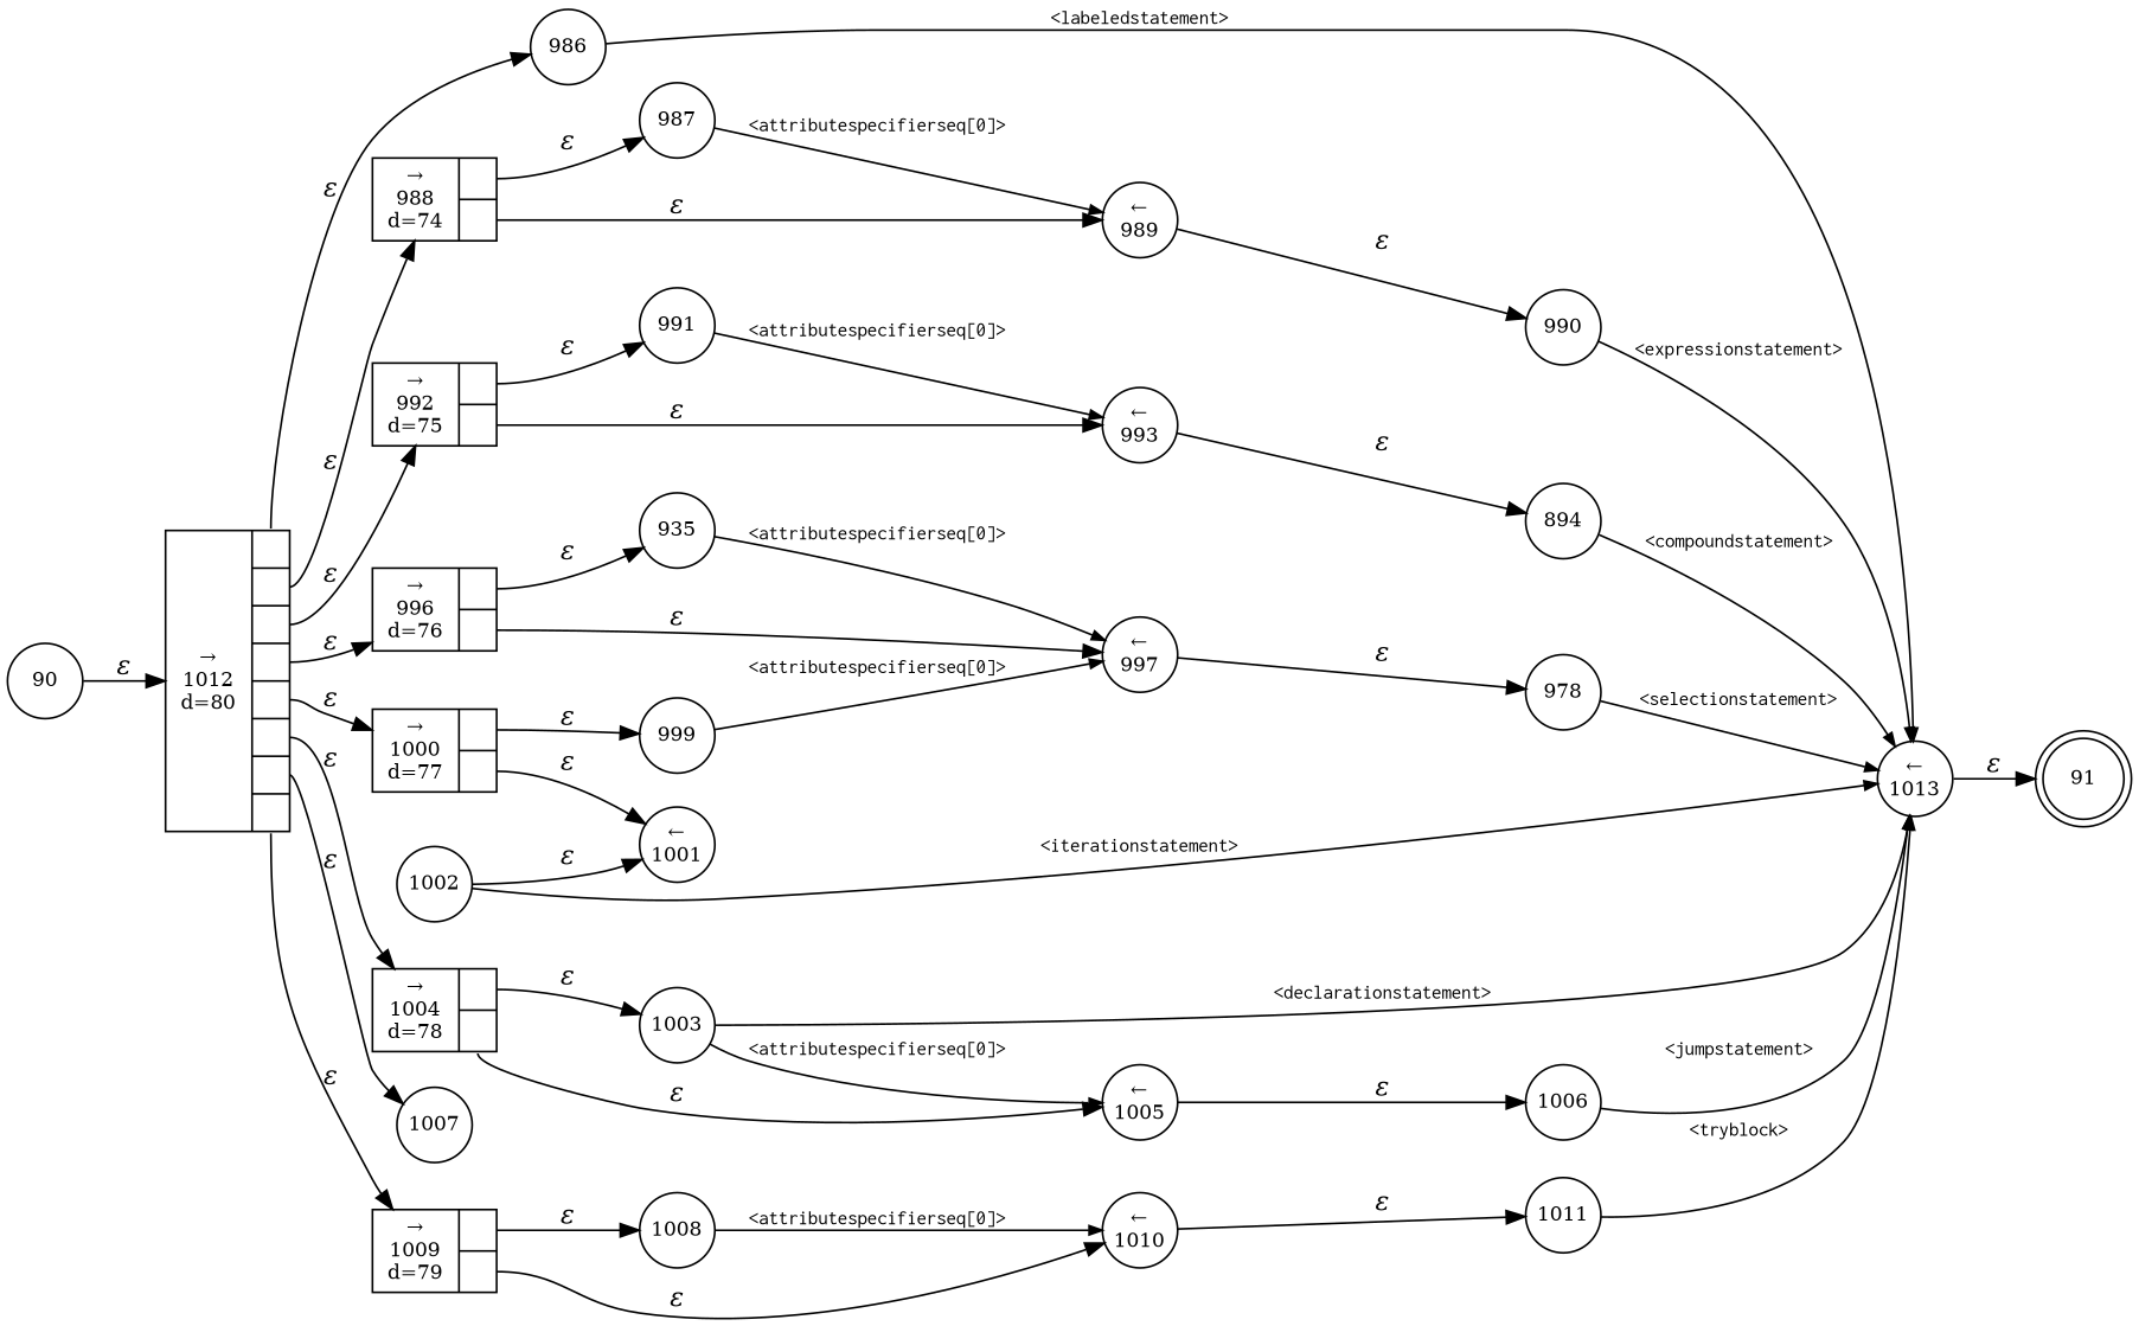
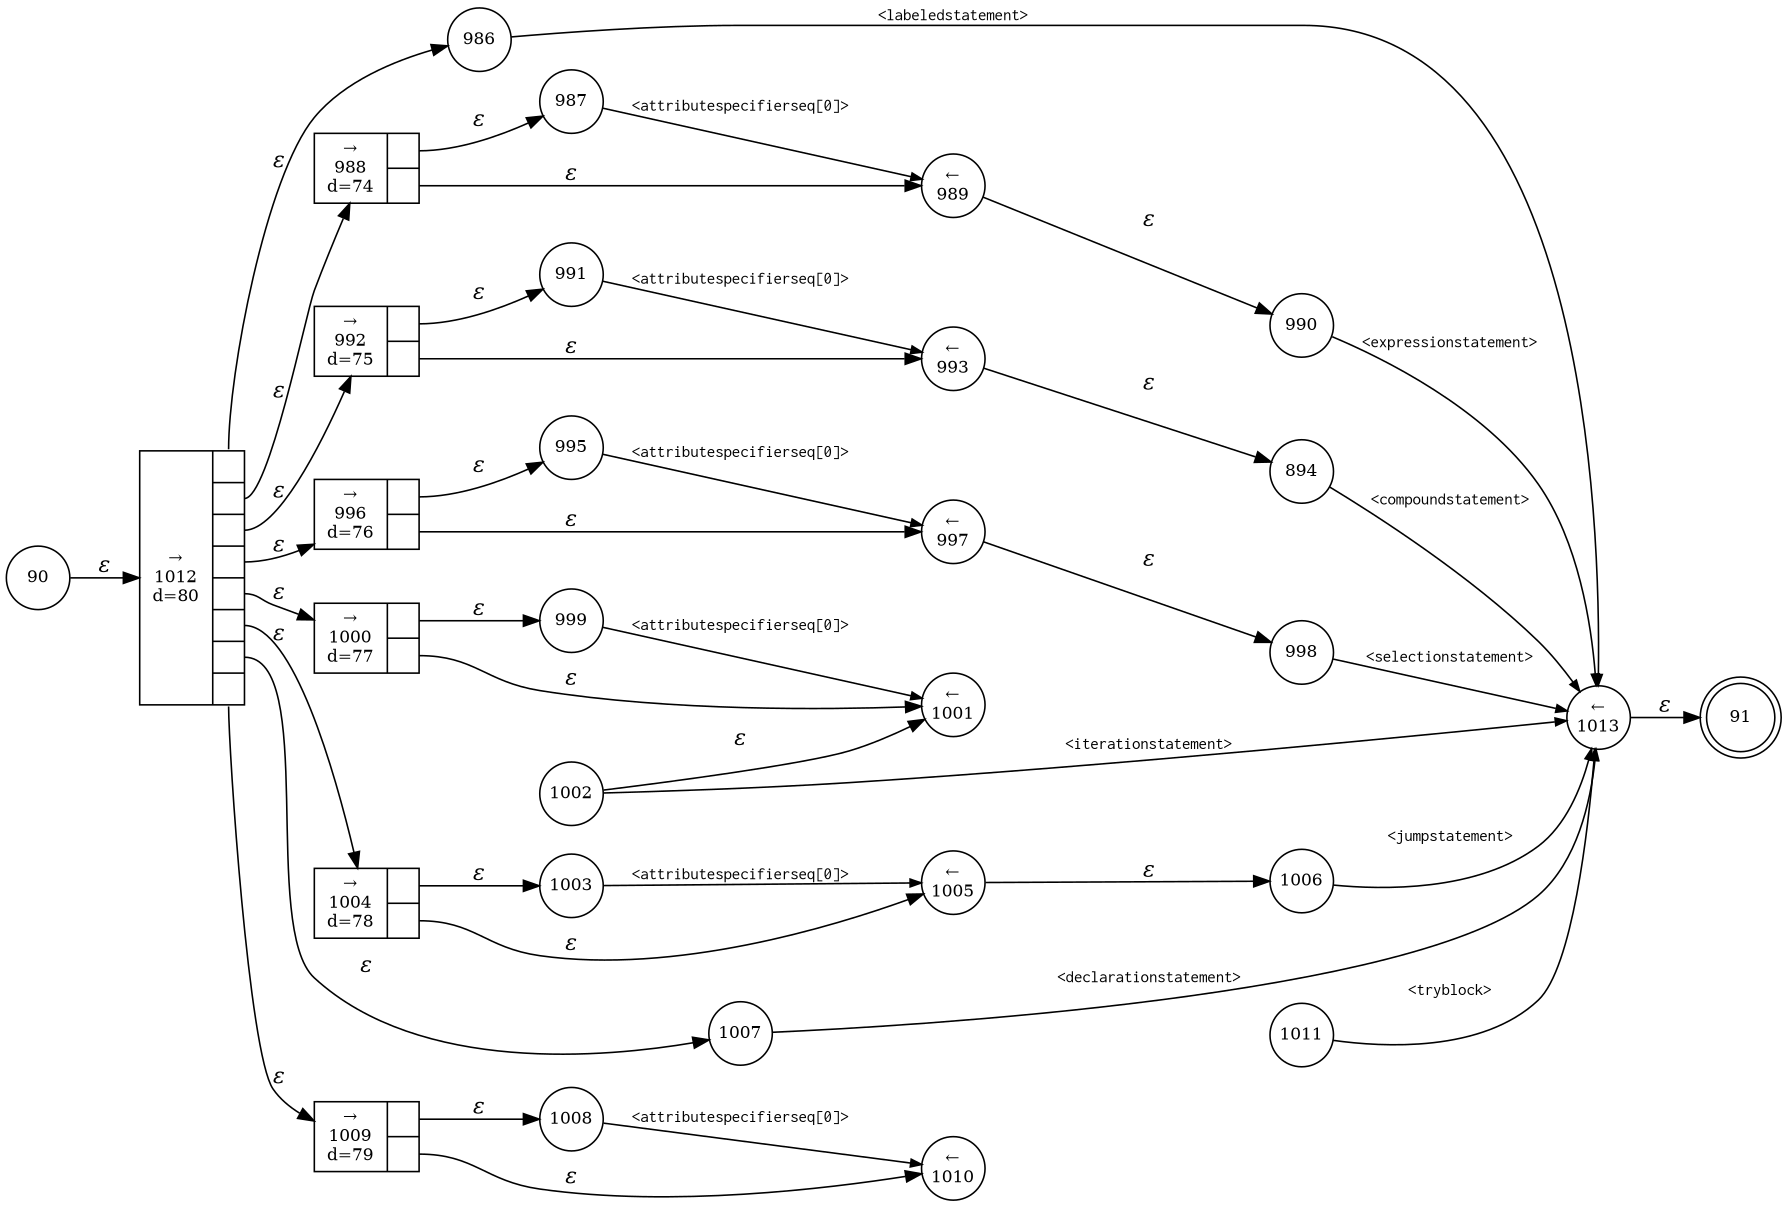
  digraph {
    rankdir=LR
    node [fixedsize=true fontsize=11 shape=circle peripheries=1]
    edge [fontname="Times-Italic"]
    n1 [label=91 shape=doublecircle width=.6 peripheries=""]
    n2 [label=90 width=.55]
    n3 [fixedsize=false label="{&rarr;\n1012\nd=80|{<p0>|<p1>|<p2>|<p3>|<p4>|<p5>|<p6>|<p7>}}" shape=record]
    n4 [label=986 width=.55]
    n5 [fixedsize=false label="{&rarr;\n988\nd=74|{<p0>|<p1>}}" shape=record]
    n6 [fixedsize=false label="{&rarr;\n992\nd=75|{<p0>|<p1>}}" shape=record]
    n7 [fixedsize=false label="{&rarr;\n996\nd=76|{<p0>|<p1>}}" shape=record]
    n8 [fixedsize=false label="{&rarr;\n1000\nd=77|{<p0>|<p1>}}" shape=record]
    n9 [fixedsize=false label="{&rarr;\n1004\nd=78|{<p0>|<p1>}}" shape=record]
    n10 [label=1007 width=.55]
    n11 [fixedsize=false label="{&rarr;\n1009\nd=79|{<p0>|<p1>}}" shape=record]
    n12 [label="&larr;\n1013" width=.55]
    n13 [label=987 width=.55]
    n14 [label="&larr;\n989" width=.55]
    n15 [label=990 width=.55]
    n16 [label=991 width=.55]
    n17 [label="&larr;\n993" width=.55]
    n18 [label=894 width=.55]
-   n19 [label=935 width=.55]
+   n19 [label=995 width=.55]
    n20 [label="&larr;\n997" width=.55]
-   n21 [label=978 width=.55]
+   n21 [label=998 width=.55]
    n22 [label=999 width=.55]
    n23 [label="&larr;\n1001" width=.55]
    n24 [label=1002 width=.55]
    n25 [label=1003 width=.55]
    n26 [label="&larr;\n1005" width=.55]
    n27 [label=1006 width=.55]
    n28 [label=1008 width=.55]
    n29 [label="&larr;\n1010" width=.55]
    n30 [label=1011 width=.55]
    n2 -> n3 [label="&epsilon;"]
    n3 -> n4 [label="&epsilon;" tailport=p0]
    n3 -> n5 [label="&epsilon;" tailport=p1]
    n3 -> n6 [label="&epsilon;" tailport=p2]
    n3 -> n7 [label="&epsilon;" tailport=p3]
    n3 -> n8 [label="&epsilon;" tailport=p4]
    n3 -> n9 [label="&epsilon;" tailport=p5]
    n3 -> n10 [label="&epsilon;" tailport=p6]
    n3 -> n11 [label="&epsilon;" tailport=p7]
    n4 -> n12 [arrowhead=normal arrowsize=.7 fontname=Courier fontsize=11 label="<labeledstatement>"]
    n5 -> n13 [label="&epsilon;" tailport=p0]
    n5 -> n14 [label="&epsilon;" tailport=p1]
    n6 -> n16 [label="&epsilon;" tailport=p0]
    n6 -> n17 [label="&epsilon;" tailport=p1]
    n7 -> n19 [label="&epsilon;" tailport=p0]
    n7 -> n20 [label="&epsilon;" tailport=p1]
    n8 -> n22 [label="&epsilon;" tailport=p0]
    n8 -> n23 [label="&epsilon;" tailport=p1]
    n9 -> n25 [label="&epsilon;" tailport=p0]
    n9 -> n26 [label="&epsilon;" tailport=p1]
-   n25 -> n12 [arrowhead=normal arrowsize=.7 fontname=Courier fontsize=11 label="<declarationstatement>"]
+   n10 -> n12 [arrowhead=normal arrowsize=.7 fontname=Courier fontsize=11 label="<declarationstatement>"]
    n11 -> n28 [label="&epsilon;" tailport=p0]
    n11 -> n29 [label="&epsilon;" tailport=p1]
    n12 -> n1 [label="&epsilon;"]
    n13 -> n14 [arrowhead=normal arrowsize=.7 fontname=Courier fontsize=11 label="<attributespecifierseq[0]>"]
    n14 -> n15 [label="&epsilon;"]
    n15 -> n12 [arrowhead=normal arrowsize=.7 fontname=Courier fontsize=11 label="<expressionstatement>"]
    n16 -> n17 [arrowhead=normal arrowsize=.7 fontname=Courier fontsize=11 label="<attributespecifierseq[0]>"]
    n17 -> n18 [label="&epsilon;"]
    n18 -> n12 [arrowhead=normal arrowsize=.7 fontname=Courier fontsize=11 label="<compoundstatement>"]
    n19 -> n20 [arrowhead=normal arrowsize=.7 fontname=Courier fontsize=11 label="<attributespecifierseq[0]>"]
    n20 -> n21 [label="&epsilon;"]
    n21 -> n12 [arrowhead=normal arrowsize=.7 fontname=Courier fontsize=11 label="<selectionstatement>"]
-   n22 -> n20 [arrowhead=normal arrowsize=.7 fontname=Courier fontsize=11 label="<attributespecifierseq[0]>"]
+   n22 -> n23 [arrowhead=normal arrowsize=.7 fontname=Courier fontsize=11 label="<attributespecifierseq[0]>"]
    n24 -> n12 [arrowhead=normal arrowsize=.7 fontname=Courier fontsize=11 label="<iterationstatement>"]
    n24 -> n23 [label="&epsilon;"]
    n25 -> n26 [arrowhead=normal arrowsize=.7 fontname=Courier fontsize=11 label="<attributespecifierseq[0]>"]
    n26 -> n27 [label="&epsilon;"]
    n27 -> n12 [arrowhead=normal arrowsize=.7 fontname=Courier fontsize=11 label="<jumpstatement>"]
    n28 -> n29 [arrowhead=normal arrowsize=.7 fontname=Courier fontsize=11 label="<attributespecifierseq[0]>"]
-   n29 -> n30 [label="&epsilon;"]
    n30 -> n12 [arrowhead=normal arrowsize=.7 fontname=Courier fontsize=11 label="<tryblock>"]
  }
